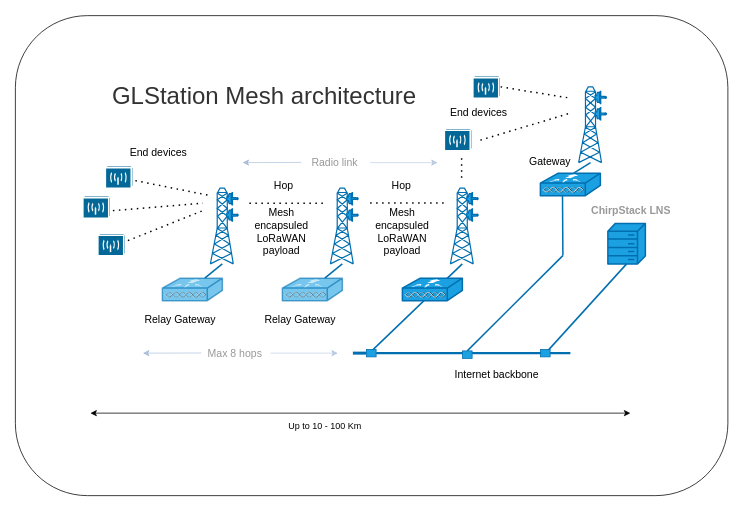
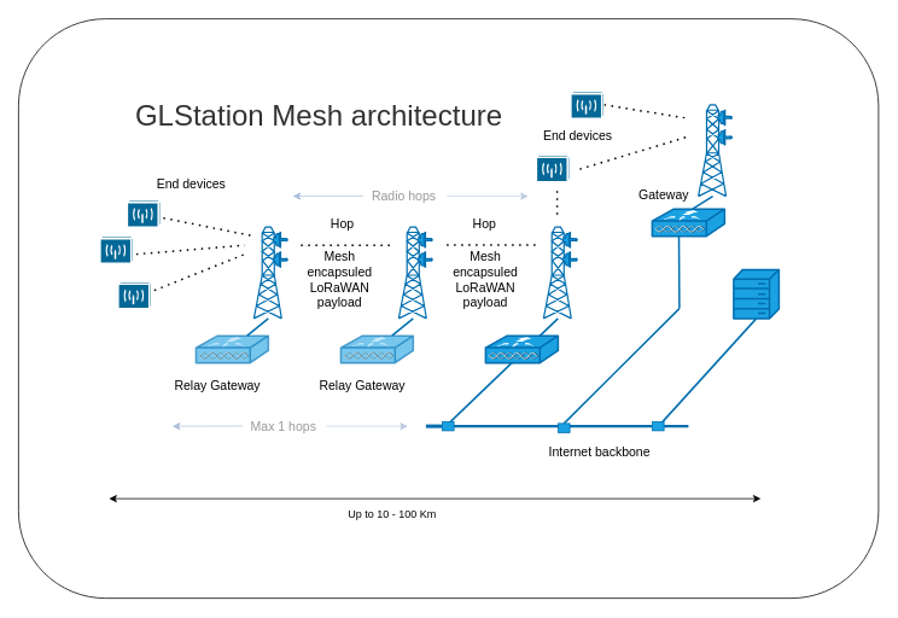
  <mxCell id="0" />
  <mxCell id="1" parent="0" />
  <mxCell id="2" value="" style="rounded=1;whiteSpace=wrap;html=1;fontSize=12;" parent="1" vertex="1"><mxGeometry x="20" y="20" width="950" height="640" as="geometry" /></mxCell>
  <mxCell id="3" value="" style="shape=mxgraph.cisco.wireless.radio_tower;sketch=0;html=1;pointerEvents=1;dashed=0;fillColor=#1ba1e2;strokeColor=#006EAF;strokeWidth=2;verticalLabelPosition=bottom;verticalAlign=top;align=center;outlineConnect=0;fontColor=#ffffff;" parent="1" vertex="1"><mxGeometry x="280" y="250" width="37" height="101" as="geometry" /></mxCell>
  <mxCell id="4" value="" style="shape=mxgraph.cisco.wireless.radio_tower;sketch=0;html=1;pointerEvents=1;dashed=0;fillColor=#1ba1e2;strokeColor=#006EAF;strokeWidth=2;verticalLabelPosition=bottom;verticalAlign=top;align=center;outlineConnect=0;flipV=0;flipH=0;fontColor=#ffffff;" parent="1" vertex="1"><mxGeometry x="440" y="250" width="37" height="101" as="geometry" /></mxCell>
  <mxCell id="5" value="" style="shape=mxgraph.cisco.wireless.radio_tower;sketch=0;html=1;pointerEvents=1;dashed=0;fillColor=#1ba1e2;strokeColor=#006EAF;strokeWidth=2;verticalLabelPosition=bottom;verticalAlign=top;align=center;outlineConnect=0;flipV=0;flipH=0;fontColor=#ffffff;" parent="1" vertex="1"><mxGeometry x="600" y="250" width="37" height="101" as="geometry" /></mxCell>
  <mxCell id="6" value="" style="shape=mxgraph.cisco.wireless.wireless_transport;sketch=0;html=1;pointerEvents=1;dashed=0;fillColor=#036897;strokeColor=#ffffff;strokeWidth=2;verticalLabelPosition=bottom;verticalAlign=top;align=center;outlineConnect=0;" parent="1" vertex="1"><mxGeometry x="130" y="310" width="37" height="30" as="geometry" /></mxCell>
  <mxCell id="7" value="" style="shape=mxgraph.cisco.wireless.wireless_transport;sketch=0;html=1;pointerEvents=1;dashed=0;fillColor=#036897;strokeColor=#ffffff;strokeWidth=2;verticalLabelPosition=bottom;verticalAlign=top;align=center;outlineConnect=0;" parent="1" vertex="1"><mxGeometry x="110" y="260" width="37" height="30" as="geometry" /></mxCell>
  <mxCell id="8" value="" style="shape=mxgraph.cisco.wireless.wireless_transport;sketch=0;html=1;pointerEvents=1;dashed=0;fillColor=#036897;strokeColor=#ffffff;strokeWidth=2;verticalLabelPosition=bottom;verticalAlign=top;align=center;outlineConnect=0;" parent="1" vertex="1"><mxGeometry x="140" y="220" width="37" height="30" as="geometry" /></mxCell>
  <mxCell id="9" value="" style="endArrow=none;html=1;startArrow=none;strokeWidth=3;fillColor=#1ba1e2;strokeColor=#006EAF;" parent="1" source="13" edge="1"><mxGeometry width="50" height="50" relative="1" as="geometry"><mxPoint x="470" y="470" as="sourcePoint" /><mxPoint x="760" y="470" as="targetPoint" /></mxGeometry></mxCell>
  <mxCell id="10" value="" style="endArrow=none;html=1;entryX=0.5;entryY=1;entryDx=0;entryDy=0;entryPerimeter=0;strokeWidth=2;fillColor=#1ba1e2;strokeColor=#006EAF;" parent="1" target="22" edge="1"><mxGeometry width="50" height="50" relative="1" as="geometry"><mxPoint x="727" y="470" as="sourcePoint" /><mxPoint x="777" y="420" as="targetPoint" /></mxGeometry></mxCell>
  <mxCell id="11" value="" style="endArrow=none;html=1;entryX=0.43;entryY=1;entryDx=0;entryDy=0;entryPerimeter=0;strokeWidth=2;fillColor=#1ba1e2;strokeColor=#006EAF;" parent="1" target="5" edge="1"><mxGeometry width="50" height="50" relative="1" as="geometry"><mxPoint x="492" y="470" as="sourcePoint" /><mxPoint x="600" y="351" as="targetPoint" /></mxGeometry></mxCell>
  <mxCell id="12" value="" style="endArrow=none;html=1;strokeWidth=4;fillColor=#1ba1e2;strokeColor=#006EAF;" parent="1" target="13" edge="1"><mxGeometry width="50" height="50" relative="1" as="geometry"><mxPoint x="470" y="470" as="sourcePoint" /><mxPoint x="727" y="470" as="targetPoint" /></mxGeometry></mxCell>
  <mxCell id="13" value="" style="rounded=1;whiteSpace=wrap;html=1;arcSize=0;fillColor=#1ba1e2;fontColor=#ffffff;strokeColor=#006EAF;" parent="1" vertex="1"><mxGeometry x="488" y="465" width="13" height="10" as="geometry" /></mxCell>
  <mxCell id="14" value="" style="rounded=1;whiteSpace=wrap;html=1;arcSize=0;fillColor=#1ba1e2;fontColor=#ffffff;strokeColor=#006EAF;" parent="1" vertex="1"><mxGeometry x="720" y="465" width="13" height="10" as="geometry" /></mxCell>
  <mxCell id="15" value="" style="endArrow=none;dashed=1;html=1;dashPattern=1 3;strokeWidth=2;" parent="1" edge="1"><mxGeometry width="50" height="50" relative="1" as="geometry"><mxPoint x="180" y="240" as="sourcePoint" /><mxPoint x="280" y="260" as="targetPoint" /></mxGeometry></mxCell>
  <mxCell id="16" value="" style="endArrow=none;dashed=1;html=1;dashPattern=1 3;strokeWidth=2;" parent="1" edge="1"><mxGeometry width="50" height="50" relative="1" as="geometry"><mxPoint x="150" y="280" as="sourcePoint" /><mxPoint x="270" y="270" as="targetPoint" /></mxGeometry></mxCell>
  <mxCell id="17" value="" style="endArrow=none;dashed=1;html=1;dashPattern=1 3;strokeWidth=2;" parent="1" edge="1"><mxGeometry width="50" height="50" relative="1" as="geometry"><mxPoint x="170" y="320" as="sourcePoint" /><mxPoint x="270" y="280" as="targetPoint" /></mxGeometry></mxCell>
- <mxCell id="18" value="ChirpStack LNS" style="rounded=0;whiteSpace=wrap;html=1;fillColor=none;strokeColor=none;fontStyle=1;fontSize=14;textOpacity=40;" parent="1" vertex="1"><mxGeometry x="781" y="265" width="120" height="30" as="geometry" /></mxCell>
  <mxCell id="19" value="&lt;span style=&quot;font-weight: normal;&quot;&gt;Internet backbone&lt;/span&gt;" style="rounded=0;whiteSpace=wrap;html=1;fillColor=none;strokeColor=none;fontStyle=1;fontSize=14;" parent="1" vertex="1"><mxGeometry x="591" y="483" width="142" height="30" as="geometry" /></mxCell>
  <mxCell id="20" value="" style="endArrow=none;dashed=1;html=1;dashPattern=1 3;strokeWidth=2;" parent="1" edge="1"><mxGeometry width="50" height="50" relative="1" as="geometry"><mxPoint x="430" y="270" as="sourcePoint" /><mxPoint x="330" y="270" as="targetPoint" /></mxGeometry></mxCell>
  <mxCell id="21" value="" style="endArrow=none;dashed=1;html=1;dashPattern=1 3;strokeWidth=2;" parent="1" edge="1"><mxGeometry width="50" height="50" relative="1" as="geometry"><mxPoint x="591" y="269.8" as="sourcePoint" /><mxPoint x="491" y="269.8" as="targetPoint" /></mxGeometry></mxCell>
  <mxCell id="22" value="" style="shape=mxgraph.cisco.misc.hp_mini;sketch=0;html=1;pointerEvents=1;dashed=0;fillColor=#1ba1e2;strokeColor=#006EAF;strokeWidth=2;verticalLabelPosition=bottom;verticalAlign=top;align=center;outlineConnect=0;fontColor=#ffffff;" parent="1" vertex="1"><mxGeometry x="810" y="297" width="50" height="54" as="geometry" /></mxCell>
  <mxCell id="23" value="" style="shape=mxgraph.cisco.wireless.wlan_controller;sketch=0;html=1;pointerEvents=1;dashed=0;fillColor=#1ba1e2;strokeColor=#006EAF;strokeWidth=2;verticalLabelPosition=bottom;verticalAlign=top;align=center;outlineConnect=0;fontColor=#ffffff;" parent="1" vertex="1"><mxGeometry x="536" y="370" width="80" height="30" as="geometry" /></mxCell>
  <mxCell id="24" value="" style="shape=mxgraph.cisco.wireless.radio_tower;sketch=0;html=1;pointerEvents=1;dashed=0;fillColor=#1ba1e2;strokeColor=#006EAF;strokeWidth=2;verticalLabelPosition=bottom;verticalAlign=top;align=center;outlineConnect=0;flipV=0;flipH=0;fontColor=#ffffff;" parent="1" vertex="1"><mxGeometry x="771" y="115" width="37" height="101" as="geometry" /></mxCell>
  <mxCell id="25" value="" style="shape=mxgraph.cisco.wireless.wireless_transport;sketch=0;html=1;pointerEvents=1;dashed=0;fillColor=#036897;strokeColor=#ffffff;strokeWidth=2;verticalLabelPosition=bottom;verticalAlign=top;align=center;outlineConnect=0;" parent="1" vertex="1"><mxGeometry x="630" y="100" width="37" height="30" as="geometry" /></mxCell>
  <mxCell id="26" value="" style="endArrow=none;html=1;strokeWidth=2;startArrow=none;exitX=0.5;exitY=0;exitDx=0;exitDy=0;fillColor=#1ba1e2;strokeColor=#006EAF;" parent="1" source="49" edge="1"><mxGeometry width="50" height="50" relative="1" as="geometry"><mxPoint x="630" y="460" as="sourcePoint" /><mxPoint x="750" y="340" as="targetPoint" /></mxGeometry></mxCell>
  <mxCell id="27" value="" style="endArrow=none;html=1;strokeWidth=2;startArrow=none;fillColor=#1ba1e2;strokeColor=#006EAF;" parent="1" edge="1"><mxGeometry width="50" height="50" relative="1" as="geometry"><mxPoint x="750" y="340" as="sourcePoint" /><mxPoint x="749.5" y="260.5" as="targetPoint" /></mxGeometry></mxCell>
  <mxCell id="28" value="Gateway" style="rounded=0;whiteSpace=wrap;html=1;fillColor=none;strokeColor=none;fontSize=14;" parent="1" vertex="1"><mxGeometry x="700" y="199" width="66" height="30" as="geometry" /></mxCell>
  <mxCell id="29" value="" style="endArrow=none;dashed=1;html=1;dashPattern=1 3;strokeWidth=2;" parent="1" edge="1"><mxGeometry width="50" height="50" relative="1" as="geometry"><mxPoint x="667" y="115" as="sourcePoint" /><mxPoint x="760" y="130" as="targetPoint" /></mxGeometry></mxCell>
  <mxCell id="30" value="" style="endArrow=none;html=1;strokeWidth=2;entryX=0.43;entryY=1;entryDx=0;entryDy=0;entryPerimeter=0;fillColor=#1ba1e2;strokeColor=#006EAF;" parent="1" target="24" edge="1"><mxGeometry width="50" height="50" relative="1" as="geometry"><mxPoint x="764.5" y="230" as="sourcePoint" /><mxPoint x="814.5" y="180" as="targetPoint" /></mxGeometry></mxCell>
  <mxCell id="31" value="" style="endArrow=classic;startArrow=classic;html=1;strokeWidth=1;" parent="1" edge="1"><mxGeometry width="50" height="50" relative="1" as="geometry"><mxPoint x="120" y="550" as="sourcePoint" /><mxPoint x="840" y="550" as="targetPoint" /></mxGeometry></mxCell>
  <mxCell id="32" value="Relay Gateway" style="rounded=0;whiteSpace=wrap;html=1;fillColor=none;strokeColor=none;fontSize=14;" parent="1" vertex="1"><mxGeometry x="190" y="410" width="100" height="30" as="geometry" /></mxCell>
  <mxCell id="33" value="Relay Gateway" style="rounded=0;whiteSpace=wrap;html=1;fillColor=none;strokeColor=none;fontSize=14;" parent="1" vertex="1"><mxGeometry x="350" y="410" width="100" height="30" as="geometry" /></mxCell>
  <mxCell id="34" value="" style="endArrow=none;dashed=1;html=1;dashPattern=1 3;strokeWidth=2;" parent="1" edge="1"><mxGeometry width="50" height="50" relative="1" as="geometry"><mxPoint x="640" y="186" as="sourcePoint" /><mxPoint x="760" y="150" as="targetPoint" /></mxGeometry></mxCell>
  <mxCell id="35" value="Up to 10 - 100 Km" style="rounded=0;whiteSpace=wrap;html=1;fillColor=none;strokeColor=none;" parent="1" vertex="1"><mxGeometry x="375" y="552" width="116" height="30" as="geometry" /></mxCell>
  <mxCell id="36" value="End devices" style="rounded=0;whiteSpace=wrap;html=1;fillColor=none;strokeColor=none;fontSize=14;" parent="1" vertex="1"><mxGeometry x="161" y="188" width="100" height="30" as="geometry" /></mxCell>
  <mxCell id="37" value="End devices" style="rounded=0;whiteSpace=wrap;html=1;fillColor=none;strokeColor=none;fontSize=14;" parent="1" vertex="1"><mxGeometry x="588" y="134" width="100" height="30" as="geometry" /></mxCell>
  <mxCell id="38" value="Hop" style="rounded=0;whiteSpace=wrap;html=1;fillColor=none;strokeColor=none;fontSize=14;" parent="1" vertex="1"><mxGeometry x="358" y="231" width="40" height="30" as="geometry" /></mxCell>
  <mxCell id="39" value="Hop" style="rounded=0;whiteSpace=wrap;html=1;fillColor=none;strokeColor=none;fontSize=14;" parent="1" vertex="1"><mxGeometry x="515" y="231" width="40" height="30" as="geometry" /></mxCell>
  <mxCell id="40" value="" style="endArrow=none;html=1;entryX=0.43;entryY=1;entryDx=0;entryDy=0;entryPerimeter=0;strokeWidth=2;fillColor=#1ba1e2;strokeColor=#006EAF;" parent="1" target="4" edge="1"><mxGeometry width="50" height="50" relative="1" as="geometry"><mxPoint x="432.55" y="370" as="sourcePoint" /><mxPoint x="556.46" y="251" as="targetPoint" /></mxGeometry></mxCell>
  <mxCell id="41" value="" style="endArrow=none;html=1;entryX=0.43;entryY=1;entryDx=0;entryDy=0;entryPerimeter=0;strokeWidth=2;fillColor=#1ba1e2;strokeColor=#006EAF;" parent="1" edge="1"><mxGeometry width="50" height="50" relative="1" as="geometry"><mxPoint x="272.55" y="370" as="sourcePoint" /><mxPoint x="295.91" y="351" as="targetPoint" /></mxGeometry></mxCell>
  <mxCell id="42" value="GLStation Mesh architecture" style="rounded=0;whiteSpace=wrap;html=1;fillColor=none;strokeColor=none;fontSize=32;textOpacity=80;" parent="1" vertex="1"><mxGeometry x="142" y="95" width="420" height="64" as="geometry" /></mxCell>
  <mxCell id="43" value="" style="shape=mxgraph.cisco.wireless.wlan_controller;sketch=0;html=1;pointerEvents=1;dashed=0;fillColor=#1ba1e2;strokeColor=#006EAF;strokeWidth=2;verticalLabelPosition=bottom;verticalAlign=top;align=center;outlineConnect=0;opacity=60;fontColor=#ffffff;" parent="1" vertex="1"><mxGeometry x="376" y="370" width="80" height="30" as="geometry" /></mxCell>
  <mxCell id="44" value="" style="shape=mxgraph.cisco.wireless.wlan_controller;sketch=0;html=1;pointerEvents=1;dashed=0;fillColor=#1ba1e2;strokeColor=#006EAF;strokeWidth=2;verticalLabelPosition=bottom;verticalAlign=top;align=center;outlineConnect=0;opacity=60;fontColor=#ffffff;" parent="1" vertex="1"><mxGeometry x="216" y="370" width="80" height="30" as="geometry" /></mxCell>
  <mxCell id="45" value="Mesh encapsuled LoRaWAN payload" style="rounded=0;whiteSpace=wrap;html=1;fillColor=none;strokeColor=none;fontSize=14;" parent="1" vertex="1"><mxGeometry x="330" y="293" width="90" height="30" as="geometry" /></mxCell>
  <mxCell id="46" value="Mesh encapsuled LoRaWAN payload" style="rounded=0;whiteSpace=wrap;html=1;fillColor=none;strokeColor=none;fontSize=14;" parent="1" vertex="1"><mxGeometry x="492" y="293" width="88" height="30" as="geometry" /></mxCell>
  <mxCell id="47" value="" style="shape=mxgraph.cisco.wireless.wlan_controller;sketch=0;html=1;pointerEvents=1;dashed=0;fillColor=#1ba1e2;strokeColor=#006EAF;strokeWidth=2;verticalLabelPosition=bottom;verticalAlign=top;align=center;outlineConnect=0;fontColor=#ffffff;" parent="1" vertex="1"><mxGeometry x="720" y="230" width="80" height="30" as="geometry" /></mxCell>
  <mxCell id="48" value="" style="shape=mxgraph.cisco.wireless.wireless_transport;sketch=0;html=1;pointerEvents=1;dashed=0;fillColor=#036897;strokeColor=#ffffff;strokeWidth=2;verticalLabelPosition=bottom;verticalAlign=top;align=center;outlineConnect=0;" parent="1" vertex="1"><mxGeometry x="592" y="170" width="37" height="30" as="geometry" /></mxCell>
  <mxCell id="49" value="" style="rounded=1;whiteSpace=wrap;html=1;arcSize=0;fillColor=#1ba1e2;fontColor=#ffffff;strokeColor=#006EAF;" parent="1" vertex="1"><mxGeometry x="616" y="467" width="13" height="10" as="geometry" /></mxCell>
  <mxCell id="50" value="" style="endArrow=none;dashed=1;html=1;dashPattern=1 3;strokeWidth=2;" parent="1" edge="1"><mxGeometry width="50" height="50" relative="1" as="geometry"><mxPoint x="615" y="210" as="sourcePoint" /><mxPoint x="615" y="240" as="targetPoint" /></mxGeometry></mxCell>
- <mxCell id="51" value="Max 8 hops" style="rounded=0;whiteSpace=wrap;html=1;fillColor=none;strokeColor=none;fontSize=14;textOpacity=40;" parent="1" vertex="1"><mxGeometry x="268" y="455" width="90" height="30" as="geometry" /></mxCell>
+ <mxCell id="51" value="Max 1 hops" style="rounded=0;whiteSpace=wrap;html=1;fillColor=none;strokeColor=none;fontSize=14;textOpacity=40;" parent="1" vertex="1"><mxGeometry x="268" y="455" width="90" height="30" as="geometry" /></mxCell>
  <mxCell id="52" value="" style="endArrow=classic;startArrow=none;html=1;startFill=0;fillColor=#dae8fc;gradientColor=#7ea6e0;strokeColor=#6c8ebf;opacity=40;" parent="1" edge="1"><mxGeometry width="50" height="50" relative="1" as="geometry"><mxPoint x="360" y="470" as="sourcePoint" /><mxPoint x="450" y="470" as="targetPoint" /></mxGeometry></mxCell>
  <mxCell id="53" value="" style="endArrow=none;startArrow=classic;html=1;entryX=0.447;entryY=0.714;entryDx=0;entryDy=0;entryPerimeter=0;endFill=0;fillColor=#dae8fc;strokeColor=#6c8ebf;gradientColor=#7ea6e0;opacity=50;" parent="1" edge="1"><mxGeometry width="50" height="50" relative="1" as="geometry"><mxPoint x="190" y="470" as="sourcePoint" /><mxPoint x="268" y="469.83" as="targetPoint" /><Array as="points"><mxPoint x="208.05" y="469.99" /></Array></mxGeometry></mxCell>
- <mxCell id="54" value="Radio link" style="rounded=0;whiteSpace=wrap;html=1;fillColor=none;strokeColor=none;fontSize=14;textOpacity=40;" vertex="1" parent="1"><mxGeometry x="401" y="201" width="90" height="30" as="geometry" /></mxCell>
+ <mxCell id="54" value="Radio hops" style="rounded=0;whiteSpace=wrap;html=1;fillColor=none;strokeColor=none;fontSize=14;textOpacity=40;" vertex="1" parent="1"><mxGeometry x="401" y="201" width="90" height="30" as="geometry" /></mxCell>
  <mxCell id="55" value="" style="endArrow=classic;startArrow=none;html=1;startFill=0;fillColor=#dae8fc;gradientColor=#7ea6e0;strokeColor=#6c8ebf;opacity=40;" edge="1" parent="1"><mxGeometry width="50" height="50" relative="1" as="geometry"><mxPoint x="493" y="216" as="sourcePoint" /><mxPoint x="583" y="216" as="targetPoint" /></mxGeometry></mxCell>
  <mxCell id="56" value="" style="endArrow=none;startArrow=classic;html=1;entryX=0.447;entryY=0.714;entryDx=0;entryDy=0;entryPerimeter=0;endFill=0;fillColor=#dae8fc;strokeColor=#6c8ebf;gradientColor=#7ea6e0;opacity=50;" edge="1" parent="1"><mxGeometry width="50" height="50" relative="1" as="geometry"><mxPoint x="323" y="215.93" as="sourcePoint" /><mxPoint x="401" y="215.76" as="targetPoint" /><Array as="points"><mxPoint x="341.05" y="215.92" /></Array></mxGeometry></mxCell>
